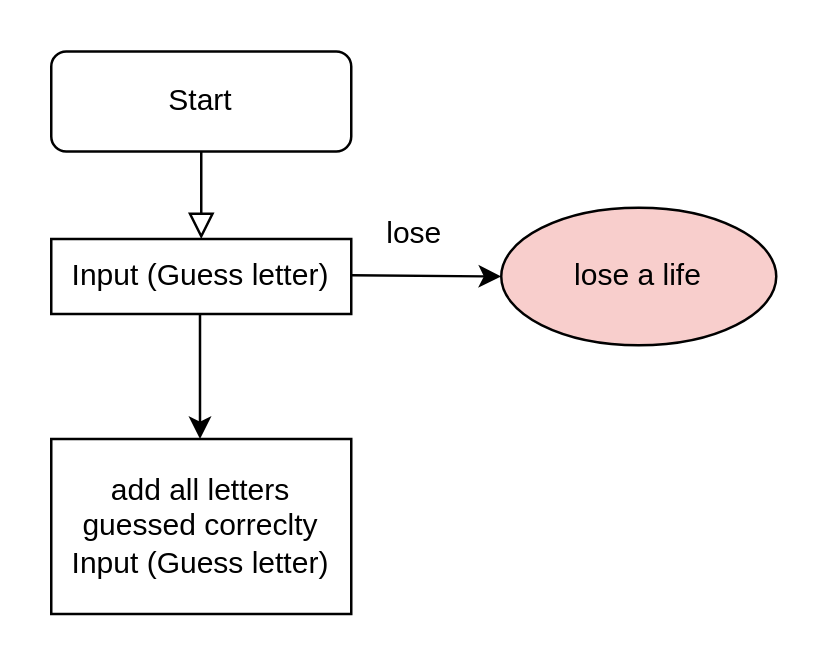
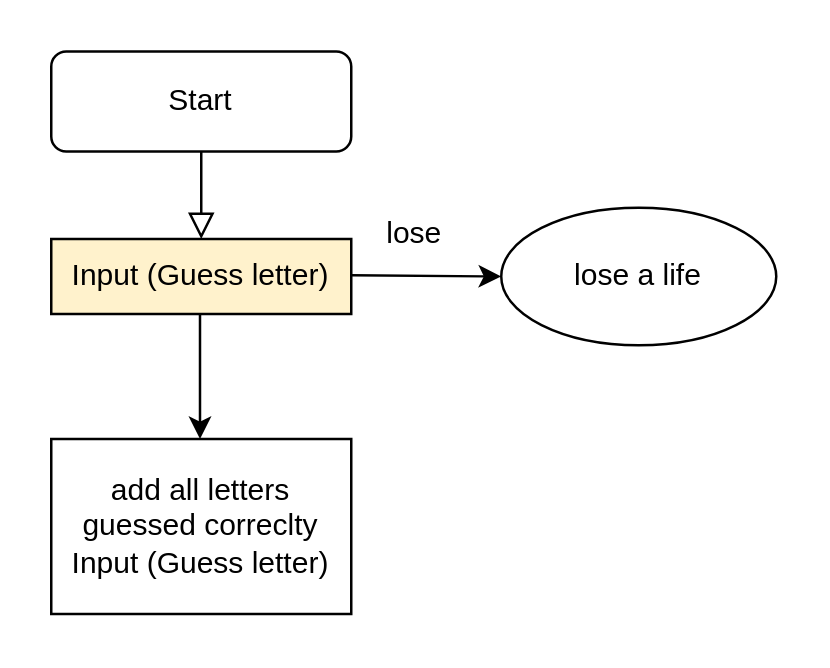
  <mxCell id="0" />
  <mxCell id="1" parent="0" />
  <mxCell id="2" value="" style="rounded=0;html=1;jettySize=auto;orthogonalLoop=1;fontSize=11;endArrow=block;endFill=0;endSize=8;strokeWidth=1;shadow=0;labelBackgroundColor=none;edgeStyle=orthogonalEdgeStyle;" parent="1" source="3" edge="1"><mxGeometry relative="1" as="geometry"><mxPoint x="80" y="95" as="targetPoint" /></mxGeometry></mxCell>
  <mxCell id="3" value="Start" style="rounded=1;whiteSpace=wrap;html=1;fontSize=12;glass=0;strokeWidth=1;shadow=0;" parent="1" vertex="1"><mxGeometry x="20" y="20" width="120" height="40" as="geometry" /></mxCell>
- <mxCell id="4" value="Input (Guess letter)" style="rounded=0;whiteSpace=wrap;html=1;" vertex="1" parent="1"><mxGeometry x="20" y="95" width="120" height="30" as="geometry" /></mxCell>
- <mxCell id="5" value="lose a life" style="ellipse;whiteSpace=wrap;html=1;fillColor=#f8cecc;" vertex="1" parent="1"><mxGeometry x="200" y="82.5" width="110" height="55" as="geometry" /></mxCell>
+ <mxCell id="4" value="Input (Guess letter)" style="rounded=0;whiteSpace=wrap;html=1;fillColor=#fff2cc;" vertex="1" parent="1"><mxGeometry x="20" y="95" width="120" height="30" as="geometry" /></mxCell>
+ <mxCell id="5" value="lose a life" style="ellipse;whiteSpace=wrap;html=1;" vertex="1" parent="1"><mxGeometry x="200" y="82.5" width="110" height="55" as="geometry" /></mxCell>
  <mxCell id="6" value="" style="endArrow=classic;html=1;rounded=0;" edge="1" parent="1"><mxGeometry width="50" height="50" relative="1" as="geometry"><mxPoint x="140" y="109.5" as="sourcePoint" /><mxPoint x="200" y="110" as="targetPoint" /></mxGeometry></mxCell>
  <mxCell id="7" value="lose" style="text;html=1;align=center;verticalAlign=middle;resizable=0;points=[];autosize=1;strokeColor=none;fillColor=none;" vertex="1" parent="1"><mxGeometry x="140" y="82.5" width="50" height="20" as="geometry" /></mxCell>
  <mxCell id="8" value="" style="endArrow=classic;html=1;rounded=0;" edge="1" parent="1"><mxGeometry width="50" height="50" relative="1" as="geometry"><mxPoint x="79.5" y="125" as="sourcePoint" /><mxPoint x="79.5" y="175" as="targetPoint" /><Array as="points"><mxPoint x="79.5" y="145" /></Array></mxGeometry></mxCell>
  <mxCell id="9" value="add all letters guessed correclty&lt;br&gt;Input (Guess letter)" style="rounded=0;whiteSpace=wrap;html=1;" vertex="1" parent="1"><mxGeometry x="20" y="175" width="120" height="70" as="geometry" /></mxCell>
